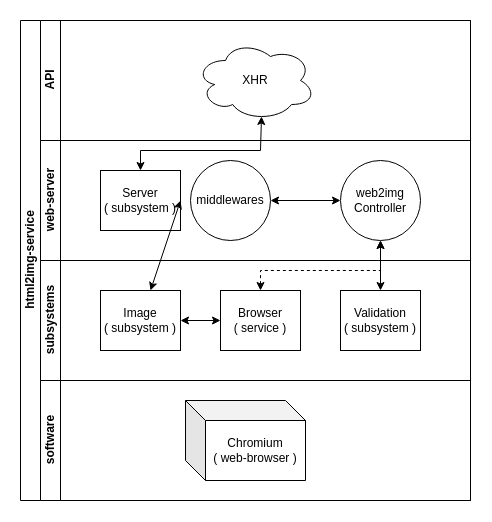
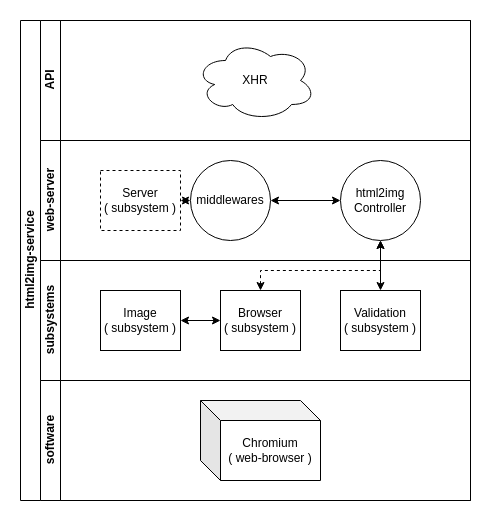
  <mxCell id="0" />
  <mxCell id="1" parent="0" />
  <mxCell id="2" value="&lt;div&gt;html2img-service&lt;/div&gt;" style="swimlane;html=1;childLayout=stackLayout;resizeParent=1;resizeParentMax=0;horizontal=0;startSize=20;horizontalStack=0;rounded=0;" parent="1" vertex="1"><mxGeometry x="20" y="20" width="450" height="480" as="geometry"><mxRectangle x="120" y="120" width="40" height="130" as="alternateBounds" /></mxGeometry></mxCell>
  <mxCell id="3" value="API" style="swimlane;html=1;startSize=20;horizontal=0;rounded=0;" parent="2" vertex="1"><mxGeometry x="20" width="430" height="120" as="geometry" /></mxCell>
  <mxCell id="4" value="" style="edgeStyle=orthogonalEdgeStyle;rounded=0;orthogonalLoop=1;jettySize=auto;html=1;" parent="3" edge="1"><mxGeometry relative="1" as="geometry"><mxPoint x="120" y="60" as="targetPoint" /></mxGeometry></mxCell>
  <mxCell id="5" value="" style="edgeStyle=orthogonalEdgeStyle;rounded=0;orthogonalLoop=1;jettySize=auto;html=1;endArrow=classic;endFill=1;" parent="3" edge="1"><mxGeometry relative="1" as="geometry"><mxPoint x="360" y="60" as="targetPoint" /></mxGeometry></mxCell>
  <mxCell id="6" value="&lt;div&gt;XHR&lt;/div&gt;" style="ellipse;shape=cloud;whiteSpace=wrap;html=1;rounded=0;" vertex="1" parent="3"><mxGeometry x="155" y="20" width="120" height="80" as="geometry" /></mxCell>
  <mxCell id="7" value="web-server" style="swimlane;html=1;startSize=20;horizontal=0;rounded=0;" vertex="1" parent="2"><mxGeometry x="20" y="120" width="430" height="120" as="geometry" /></mxCell>
- <mxCell id="8" value="&lt;div&gt;Server&lt;/div&gt;&lt;div&gt;( subsystem )&lt;br&gt;&lt;/div&gt;" style="rounded=0;whiteSpace=wrap;html=1;fontFamily=Helvetica;fontSize=12;fontColor=#000000;align=center;glass=0;shadow=0;gradientColor=none;spacing=2;" vertex="1" parent="7"><mxGeometry x="60" y="30" width="80" height="60" as="geometry" /></mxCell>
- <mxCell id="9" value="&lt;div&gt;web2img&lt;/div&gt;&lt;div&gt;Controller&lt;br&gt;&lt;/div&gt;" style="ellipse;whiteSpace=wrap;html=1;aspect=fixed;rounded=0;" vertex="1" parent="7"><mxGeometry x="300" y="20" width="80" height="80" as="geometry" /></mxCell>
+ <mxCell id="8" value="&lt;div&gt;Server&lt;/div&gt;&lt;div&gt;( subsystem )&lt;br&gt;&lt;/div&gt;" style="rounded=0;whiteSpace=wrap;html=1;fontFamily=Helvetica;fontSize=12;fontColor=#000000;align=center;glass=0;shadow=0;gradientColor=none;spacing=2;dashed=1;" vertex="1" parent="7"><mxGeometry x="60" y="30" width="80" height="60" as="geometry" /></mxCell>
+ <mxCell id="9" value="&lt;div&gt;html2img&lt;/div&gt;&lt;div&gt;Controller&lt;br&gt;&lt;/div&gt;" style="ellipse;whiteSpace=wrap;html=1;aspect=fixed;rounded=0;" vertex="1" parent="7"><mxGeometry x="300" y="20" width="80" height="80" as="geometry" /></mxCell>
  <mxCell id="10" value="middlewares" style="ellipse;whiteSpace=wrap;html=1;aspect=fixed;rounded=0;" vertex="1" parent="7"><mxGeometry x="150" y="20" width="80" height="80" as="geometry" /></mxCell>
- <mxCell id="11" value="" style="endArrow=classic;startArrow=classic;html=1;rounded=0;exitX=1;exitY=0.5;exitDx=0;exitDy=0;" edge="1" parent="7" source="8" target="14"><mxGeometry width="50" height="50" relative="1" as="geometry"><mxPoint x="150" y="100" as="sourcePoint" /><mxPoint x="200" y="50" as="targetPoint" /></mxGeometry></mxCell>
+ <mxCell id="11" value="" style="endArrow=classic;startArrow=classic;html=1;rounded=0;entryX=0;entryY=0.5;entryDx=0;entryDy=0;exitX=1;exitY=0.5;exitDx=0;exitDy=0;" edge="1" parent="7" source="8" target="10"><mxGeometry width="50" height="50" relative="1" as="geometry"><mxPoint x="150" y="100" as="sourcePoint" /><mxPoint x="200" y="50" as="targetPoint" /></mxGeometry></mxCell>
  <mxCell id="12" value="" style="endArrow=classic;startArrow=classic;html=1;rounded=0;entryX=0;entryY=0.5;entryDx=0;entryDy=0;exitX=1;exitY=0.5;exitDx=0;exitDy=0;" edge="1" parent="7" source="10" target="9"><mxGeometry width="50" height="50" relative="1" as="geometry"><mxPoint x="270" y="80.29" as="sourcePoint" /><mxPoint x="320.0" y="80" as="targetPoint" /></mxGeometry></mxCell>
  <mxCell id="13" value="subsystems" style="swimlane;html=1;startSize=20;horizontal=0;rounded=0;" parent="2" vertex="1"><mxGeometry x="20" y="240" width="430" height="120" as="geometry" /></mxCell>
  <mxCell id="14" value="&lt;div&gt;Image&lt;/div&gt;&lt;div&gt;( subsystem )&lt;br&gt;&lt;/div&gt;" style="rounded=0;whiteSpace=wrap;html=1;fontFamily=Helvetica;fontSize=12;fontColor=#000000;align=center;" vertex="1" parent="13"><mxGeometry x="60" y="30" width="80" height="60" as="geometry" /></mxCell>
  <mxCell id="15" value="&lt;div&gt;Validation&lt;/div&gt;&lt;div&gt;( subsystem )&lt;br&gt;&lt;/div&gt;" style="rounded=0;whiteSpace=wrap;html=1;fontFamily=Helvetica;fontSize=12;fontColor=#000000;align=center;" vertex="1" parent="13"><mxGeometry x="300" y="30" width="80" height="60" as="geometry" /></mxCell>
- <mxCell id="16" value="&lt;div&gt;Browser&lt;/div&gt;&lt;div&gt;( service )&lt;br&gt;&lt;/div&gt;" style="rounded=0;whiteSpace=wrap;html=1;fontFamily=Helvetica;fontSize=12;fontColor=#000000;align=center;" vertex="1" parent="13"><mxGeometry x="180" y="30" width="80" height="60" as="geometry" /></mxCell>
+ <mxCell id="16" value="&lt;div&gt;Browser&lt;/div&gt;&lt;div&gt;( subsystem )&lt;br&gt;&lt;/div&gt;" style="rounded=0;whiteSpace=wrap;html=1;fontFamily=Helvetica;fontSize=12;fontColor=#000000;align=center;" vertex="1" parent="13"><mxGeometry x="180" y="30" width="80" height="60" as="geometry" /></mxCell>
  <mxCell id="17" value="" style="endArrow=classic;startArrow=classic;html=1;rounded=0;entryX=0;entryY=0.5;entryDx=0;entryDy=0;exitX=1;exitY=0.5;exitDx=0;exitDy=0;" edge="1" parent="13" source="14" target="16"><mxGeometry width="50" height="50" relative="1" as="geometry"><mxPoint x="90" y="220" as="sourcePoint" /><mxPoint x="140" y="170" as="targetPoint" /></mxGeometry></mxCell>
  <mxCell id="18" value="&lt;div&gt;software&lt;/div&gt;" style="swimlane;html=1;startSize=20;horizontal=0;rounded=0;" parent="2" vertex="1"><mxGeometry x="20" y="360" width="430" height="120" as="geometry" /></mxCell>
- <mxCell id="19" value="&lt;div&gt;Chromium&lt;/div&gt;&lt;div&gt;( web-browser )&lt;br&gt;&lt;/div&gt;" style="shape=cube;whiteSpace=wrap;html=1;boundedLbl=1;backgroundOutline=1;darkOpacity=0.05;darkOpacity2=0.1;rounded=0;" vertex="1" parent="18"><mxGeometry x="145" y="20" width="120" height="80" as="geometry" /></mxCell>
- <mxCell id="20" value="" style="endArrow=classic;startArrow=classic;html=1;rounded=0;entryX=0.55;entryY=0.95;entryDx=0;entryDy=0;entryPerimeter=0;exitX=0.5;exitY=0;exitDx=0;exitDy=0;" edge="1" parent="2" source="8" target="6"><mxGeometry width="50" height="50" relative="1" as="geometry"><mxPoint x="120" y="120" as="sourcePoint" /><mxPoint x="170" y="70" as="targetPoint" /><Array as="points"><mxPoint x="120" y="130" /><mxPoint x="240" y="130" /></Array></mxGeometry></mxCell>
+ <mxCell id="19" value="&lt;div&gt;Chromium&lt;/div&gt;&lt;div&gt;( web-browser )&lt;br&gt;&lt;/div&gt;" style="shape=cube;whiteSpace=wrap;html=1;boundedLbl=1;backgroundOutline=1;darkOpacity=0.05;darkOpacity2=0.1;rounded=0;" vertex="1" parent="18"><mxGeometry x="160" y="20" width="120" height="80" as="geometry" /></mxCell>
  <mxCell id="21" value="" style="endArrow=classic;startArrow=classic;html=1;rounded=0;entryX=0.5;entryY=1;entryDx=0;entryDy=0;" edge="1" parent="2" source="15" target="9"><mxGeometry width="50" height="50" relative="1" as="geometry"><mxPoint x="100" y="430" as="sourcePoint" /><mxPoint x="150" y="380" as="targetPoint" /></mxGeometry></mxCell>
  <mxCell id="22" value="" style="endArrow=classic;startArrow=classic;html=1;rounded=0;entryX=0.5;entryY=1;entryDx=0;entryDy=0;exitX=0.5;exitY=0;exitDx=0;exitDy=0;dashed=1;" edge="1" parent="2" source="16" target="9"><mxGeometry width="50" height="50" relative="1" as="geometry"><mxPoint x="110" y="440" as="sourcePoint" /><mxPoint x="160" y="390" as="targetPoint" /><Array as="points"><mxPoint x="240" y="250" /><mxPoint x="360" y="250" /></Array></mxGeometry></mxCell>
